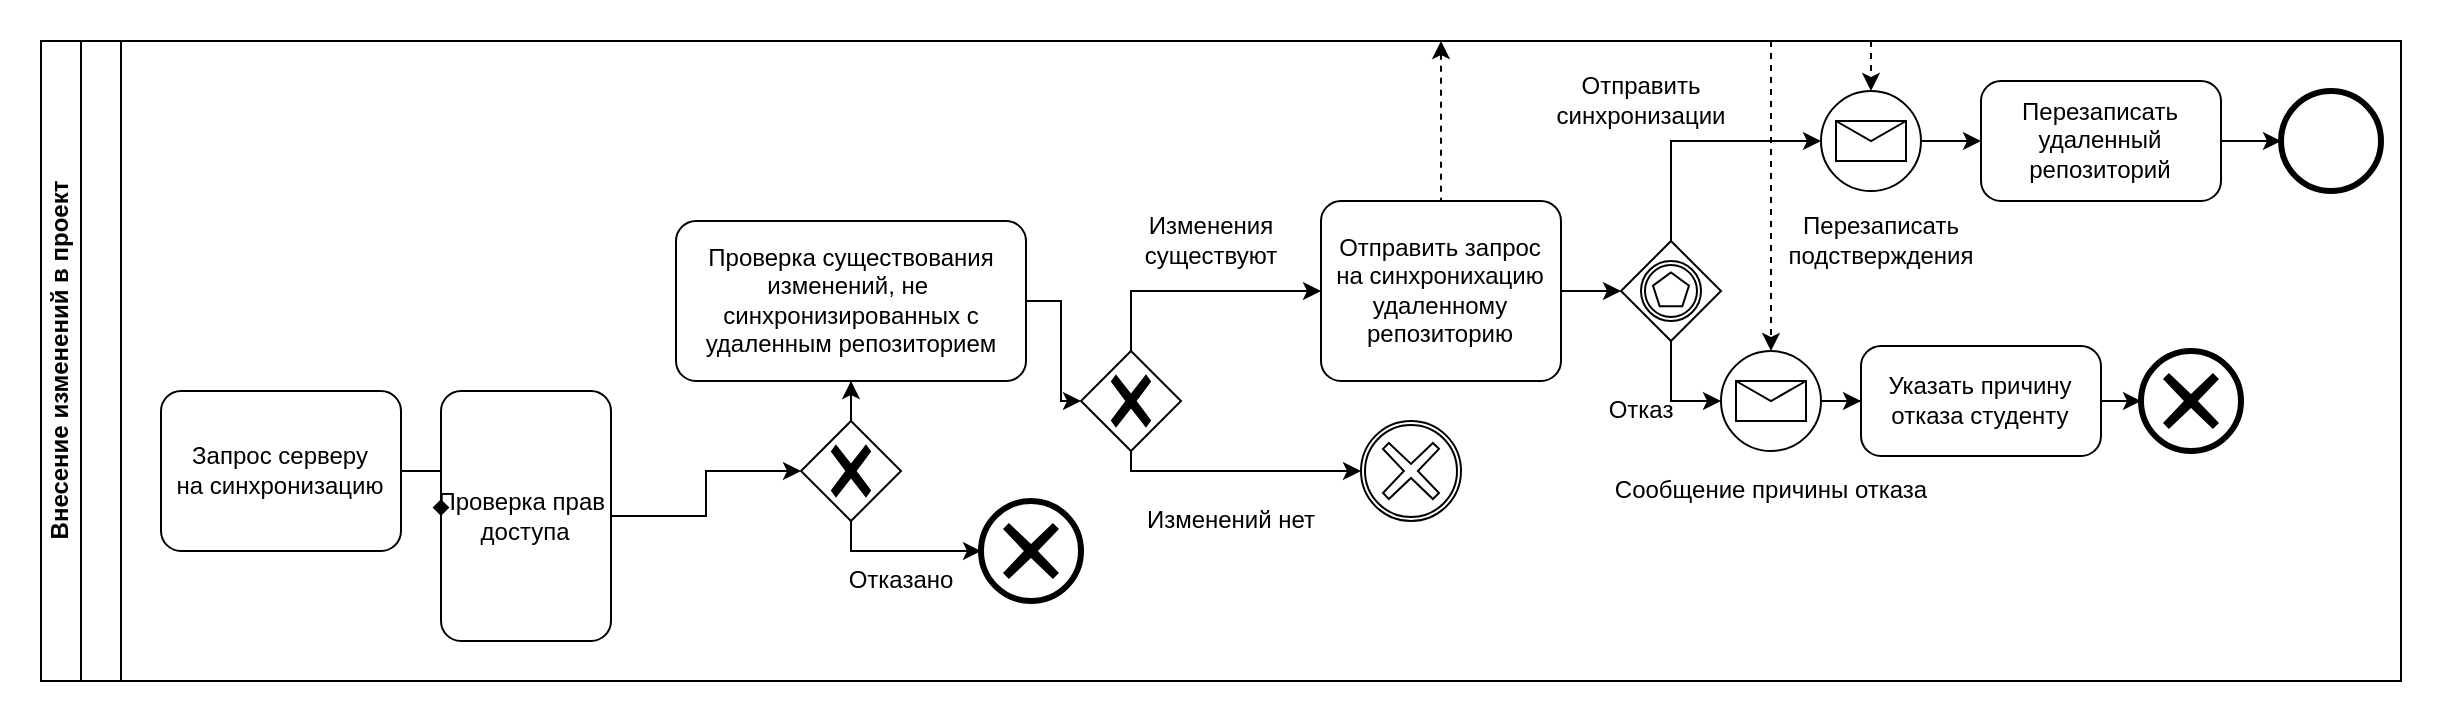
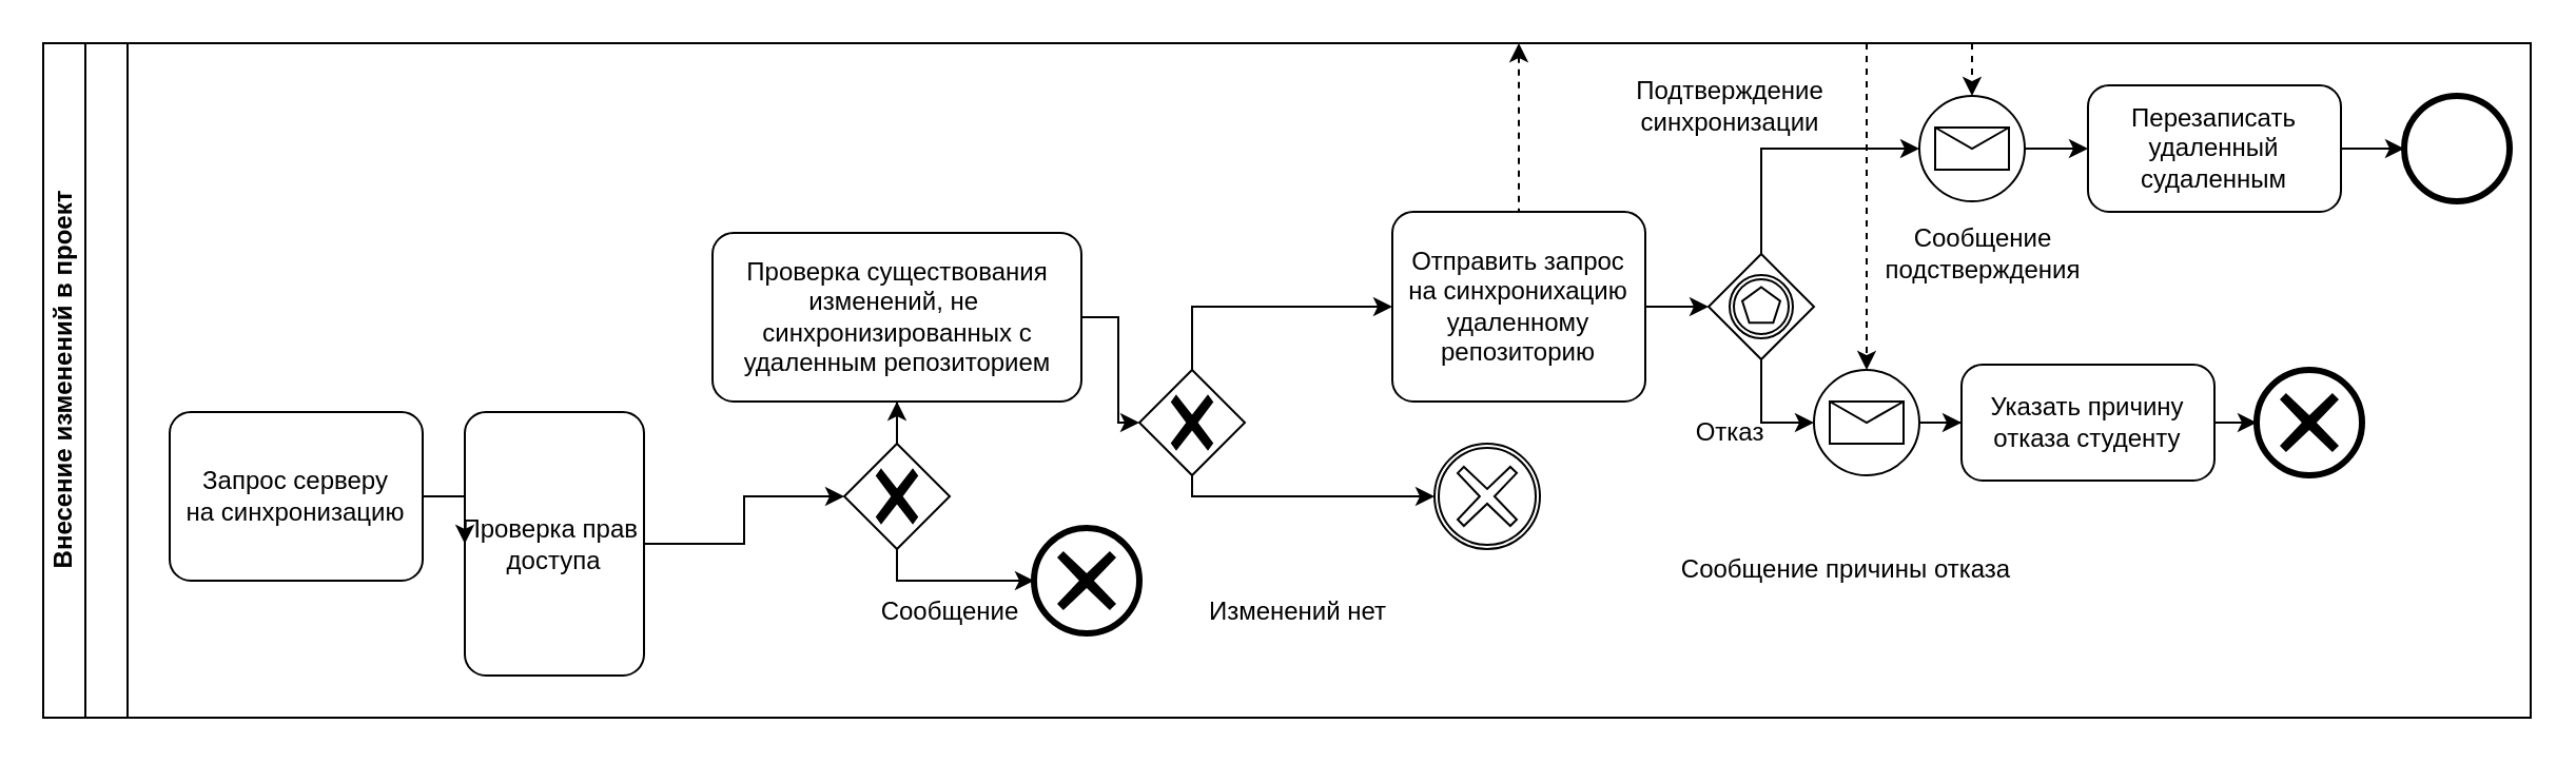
  <mxCell id="0" />
  <mxCell id="1" parent="0" />
  <mxCell id="2" value="Внесение изменений в проект" style="swimlane;html=1;childLayout=stackLayout;resizeParent=1;resizeParentMax=0;horizontal=0;startSize=20;horizontalStack=0;whiteSpace=wrap;" parent="1" vertex="1"><mxGeometry x="20" y="20" width="1180" height="320" as="geometry" /></mxCell>
  <mxCell id="3" value="" style="swimlane;html=1;startSize=20;horizontal=0;" parent="2" vertex="1"><mxGeometry x="20" width="1160" height="320" as="geometry" /></mxCell>
  <mxCell id="4" value="" style="points=[[0.25,0.25,0],[0.5,0,0],[0.75,0.25,0],[1,0.5,0],[0.75,0.75,0],[0.5,1,0],[0.25,0.75,0],[0,0.5,0]];shape=mxgraph.bpmn.gateway2;html=1;verticalLabelPosition=bottom;labelBackgroundColor=#ffffff;verticalAlign=top;align=center;perimeter=rhombusPerimeter;outlineConnect=0;outline=none;symbol=none;gwType=exclusive;" parent="3" vertex="1"><mxGeometry x="360" y="190" width="50" height="50" as="geometry" /></mxCell>
  <mxCell id="5" value="" style="points=[[0.145,0.145,0],[0.5,0,0],[0.855,0.145,0],[1,0.5,0],[0.855,0.855,0],[0.5,1,0],[0.145,0.855,0],[0,0.5,0]];shape=mxgraph.bpmn.event;html=1;verticalLabelPosition=bottom;labelBackgroundColor=#ffffff;verticalAlign=top;align=center;perimeter=ellipsePerimeter;outlineConnect=0;aspect=fixed;outline=end;symbol=cancel;" parent="3" vertex="1"><mxGeometry x="450" y="230" width="50" height="50" as="geometry" /></mxCell>
  <mxCell id="6" style="edgeStyle=orthogonalEdgeStyle;rounded=0;orthogonalLoop=1;jettySize=auto;html=1;entryX=0;entryY=0.5;entryDx=0;entryDy=0;entryPerimeter=0;" parent="3" source="4" target="5" edge="1"><mxGeometry relative="1" as="geometry"><Array as="points"><mxPoint x="385" y="255" /></Array></mxGeometry></mxCell>
- <mxCell id="7" value="Отказано" style="text;html=1;align=center;verticalAlign=middle;resizable=0;points=[];autosize=1;strokeColor=none;fillColor=none;" parent="3" vertex="1"><mxGeometry x="370" y="255" width="80" height="30" as="geometry" /></mxCell>
+ <mxCell id="7" value="Сообщение" style="text;html=1;align=center;verticalAlign=middle;resizable=0;points=[];autosize=1;strokeColor=none;fillColor=none;" parent="3" vertex="1"><mxGeometry x="370" y="255" width="80" height="30" as="geometry" /></mxCell>
  <mxCell id="8" style="edgeStyle=orthogonalEdgeStyle;rounded=0;orthogonalLoop=1;jettySize=auto;html=1;entryX=0;entryY=0.5;entryDx=0;entryDy=0;entryPerimeter=0;" parent="3" source="9" target="21" edge="1"><mxGeometry relative="1" as="geometry"><mxPoint x="650" y="120" as="targetPoint" /><Array as="points"><mxPoint x="525" y="125" /></Array></mxGeometry></mxCell>
  <mxCell id="9" value="" style="points=[[0.25,0.25,0],[0.5,0,0],[0.75,0.25,0],[1,0.5,0],[0.75,0.75,0],[0.5,1,0],[0.25,0.75,0],[0,0.5,0]];shape=mxgraph.bpmn.gateway2;html=1;verticalLabelPosition=bottom;labelBackgroundColor=#ffffff;verticalAlign=top;align=center;perimeter=rhombusPerimeter;outlineConnect=0;outline=none;symbol=none;gwType=exclusive;" parent="3" vertex="1"><mxGeometry x="500" y="155" width="50" height="50" as="geometry" /></mxCell>
  <mxCell id="10" style="edgeStyle=orthogonalEdgeStyle;rounded=0;orthogonalLoop=1;jettySize=auto;html=1;" parent="3" source="9" edge="1"><mxGeometry relative="1" as="geometry"><mxPoint x="640" y="215" as="targetPoint" /><Array as="points"><mxPoint x="525" y="215" /></Array></mxGeometry></mxCell>
  <mxCell id="11" value="&lt;span style=&quot;text-wrap: nowrap;&quot;&gt;Запрос серверу&lt;/span&gt;&lt;br style=&quot;text-wrap: nowrap;&quot;&gt;&lt;span style=&quot;text-wrap: nowrap;&quot;&gt;на синхронизацию&lt;/span&gt;" style="points=[[0.25,0,0],[0.5,0,0],[0.75,0,0],[1,0.25,0],[1,0.5,0],[1,0.75,0],[0.75,1,0],[0.5,1,0],[0.25,1,0],[0,0.75,0],[0,0.5,0],[0,0.25,0]];shape=mxgraph.bpmn.task;whiteSpace=wrap;rectStyle=rounded;size=10;html=1;container=1;expand=0;collapsible=0;taskMarker=abstract;" parent="3" vertex="1"><mxGeometry x="40" y="175" width="120" height="80" as="geometry" /></mxCell>
  <mxCell id="12" value="&lt;span style=&quot;text-wrap: nowrap;&quot;&gt;Проверка прав&amp;nbsp;&lt;/span&gt;&lt;div&gt;&lt;span style=&quot;text-wrap: nowrap;&quot;&gt;доступа&lt;/span&gt;&lt;/div&gt;" style="points=[[0.25,0,0],[0.5,0,0],[0.75,0,0],[1,0.25,0],[1,0.5,0],[1,0.75,0],[0.75,1,0],[0.5,1,0],[0.25,1,0],[0,0.75,0],[0,0.5,0],[0,0.25,0]];shape=mxgraph.bpmn.task;whiteSpace=wrap;rectStyle=rounded;size=10;html=1;container=1;expand=0;collapsible=0;taskMarker=abstract;" parent="3" vertex="1"><mxGeometry x="180" y="175" width="85" height="125" as="geometry" /></mxCell>
  <mxCell id="13" value="&lt;span style=&quot;text-wrap: nowrap;&quot;&gt;Проверка существования&lt;/span&gt;&lt;div&gt;&lt;span style=&quot;background-color: initial; text-wrap: nowrap;&quot;&gt;изменений,&amp;nbsp;&lt;/span&gt;&lt;span style=&quot;background-color: initial; text-wrap: nowrap;&quot;&gt;не&amp;nbsp;&lt;/span&gt;&lt;div&gt;&lt;span style=&quot;text-wrap: nowrap;&quot;&gt;синхронизированных с&lt;/span&gt;&lt;br style=&quot;text-wrap: nowrap;&quot;&gt;&lt;span style=&quot;text-wrap: nowrap;&quot;&gt;удаленным репозиторием&lt;/span&gt;&lt;/div&gt;&lt;/div&gt;" style="points=[[0.25,0,0],[0.5,0,0],[0.75,0,0],[1,0.25,0],[1,0.5,0],[1,0.75,0],[0.75,1,0],[0.5,1,0],[0.25,1,0],[0,0.75,0],[0,0.5,0],[0,0.25,0]];shape=mxgraph.bpmn.task;whiteSpace=wrap;rectStyle=rounded;size=10;html=1;container=1;expand=0;collapsible=0;taskMarker=abstract;" parent="3" vertex="1"><mxGeometry x="297.5" y="90" width="175" height="80" as="geometry" /></mxCell>
  <mxCell id="14" style="edgeStyle=orthogonalEdgeStyle;rounded=0;orthogonalLoop=1;jettySize=auto;html=1;entryX=0;entryY=0.5;entryDx=0;entryDy=0;entryPerimeter=0;" parent="3" source="12" target="4" edge="1"><mxGeometry relative="1" as="geometry" /></mxCell>
  <mxCell id="15" style="edgeStyle=orthogonalEdgeStyle;rounded=0;orthogonalLoop=1;jettySize=auto;html=1;entryX=0.5;entryY=1;entryDx=0;entryDy=0;entryPerimeter=0;" parent="3" source="4" target="13" edge="1"><mxGeometry relative="1" as="geometry" /></mxCell>
  <mxCell id="16" style="edgeStyle=orthogonalEdgeStyle;rounded=0;orthogonalLoop=1;jettySize=auto;html=1;entryX=0;entryY=0.5;entryDx=0;entryDy=0;entryPerimeter=0;" parent="3" source="13" target="9" edge="1"><mxGeometry relative="1" as="geometry"><Array as="points"><mxPoint x="490" y="130" /><mxPoint x="490" y="180" /></Array></mxGeometry></mxCell>
- <mxCell id="17" value="Изменения&lt;div&gt;существуют&lt;/div&gt;" style="text;html=1;align=center;verticalAlign=middle;resizable=0;points=[];autosize=1;strokeColor=none;fillColor=none;" parent="3" vertex="1"><mxGeometry x="520" y="80" width="90" height="40" as="geometry" /></mxCell>
- <mxCell id="18" value="Изменений нет" style="text;html=1;align=center;verticalAlign=middle;resizable=0;points=[];autosize=1;strokeColor=none;fillColor=none;" parent="3" vertex="1"><mxGeometry x="520" y="225" width="110" height="30" as="geometry" /></mxCell>
- <mxCell id="19" style="edgeStyle=orthogonalEdgeStyle;rounded=0;orthogonalLoop=1;jettySize=auto;html=1;entryX=0;entryY=0.5;entryDx=0;entryDy=0;entryPerimeter=0;endArrow=diamond;" parent="3" source="11" target="12" edge="1"><mxGeometry relative="1" as="geometry" /></mxCell>
+ <mxCell id="18" value="Изменений нет" style="text;html=1;align=center;verticalAlign=middle;resizable=0;points=[];autosize=1;strokeColor=none;fillColor=none;" parent="3" vertex="1"><mxGeometry x="520" y="255" width="110" height="30" as="geometry" /></mxCell>
+ <mxCell id="19" style="edgeStyle=orthogonalEdgeStyle;rounded=0;orthogonalLoop=1;jettySize=auto;html=1;entryX=0;entryY=0.5;entryDx=0;entryDy=0;entryPerimeter=0;" parent="3" source="11" target="12" edge="1"><mxGeometry relative="1" as="geometry" /></mxCell>
  <mxCell id="20" value="" style="points=[[0.145,0.145,0],[0.5,0,0],[0.855,0.145,0],[1,0.5,0],[0.855,0.855,0],[0.5,1,0],[0.145,0.855,0],[0,0.5,0]];shape=mxgraph.bpmn.event;html=1;verticalLabelPosition=bottom;labelBackgroundColor=#ffffff;verticalAlign=top;align=center;perimeter=ellipsePerimeter;outlineConnect=0;aspect=fixed;outline=boundInt;symbol=cancel;" parent="3" vertex="1"><mxGeometry x="640" y="190" width="50" height="50" as="geometry" /></mxCell>
  <mxCell id="21" value="&lt;span style=&quot;text-wrap: nowrap;&quot;&gt;Отправить запрос&lt;/span&gt;&lt;div&gt;&lt;span style=&quot;text-wrap: nowrap;&quot;&gt;на синхронихацию&lt;/span&gt;&lt;/div&gt;&lt;div&gt;&lt;span style=&quot;text-wrap: nowrap;&quot;&gt;удаленному&lt;/span&gt;&lt;/div&gt;&lt;div&gt;&lt;span style=&quot;text-wrap: nowrap;&quot;&gt;репозиторию&lt;/span&gt;&lt;/div&gt;" style="points=[[0.25,0,0],[0.5,0,0],[0.75,0,0],[1,0.25,0],[1,0.5,0],[1,0.75,0],[0.75,1,0],[0.5,1,0],[0.25,1,0],[0,0.75,0],[0,0.5,0],[0,0.25,0]];shape=mxgraph.bpmn.task;whiteSpace=wrap;rectStyle=rounded;size=10;html=1;container=1;expand=0;collapsible=0;taskMarker=abstract;" parent="3" vertex="1"><mxGeometry x="620" y="80" width="120" height="90" as="geometry" /></mxCell>
  <mxCell id="22" value="" style="endArrow=none;dashed=1;html=1;rounded=0;entryX=0.5;entryY=0;entryDx=0;entryDy=0;entryPerimeter=0;startArrow=classic;startFill=1;" parent="3" target="21" edge="1"><mxGeometry width="50" height="50" relative="1" as="geometry"><mxPoint x="680" as="sourcePoint" /><mxPoint x="480" y="210" as="targetPoint" /></mxGeometry></mxCell>
  <mxCell id="23" style="edgeStyle=orthogonalEdgeStyle;rounded=0;orthogonalLoop=1;jettySize=auto;html=1;entryX=0;entryY=0.5;entryDx=0;entryDy=0;entryPerimeter=0;" parent="3" source="21" edge="1"><mxGeometry relative="1" as="geometry"><mxPoint x="770" y="125" as="targetPoint" /></mxGeometry></mxCell>
  <mxCell id="24" value="" style="points=[[0.25,0.25,0],[0.5,0,0],[0.75,0.25,0],[1,0.5,0],[0.75,0.75,0],[0.5,1,0],[0.25,0.75,0],[0,0.5,0]];shape=mxgraph.bpmn.gateway2;html=1;verticalLabelPosition=bottom;labelBackgroundColor=#ffffff;verticalAlign=top;align=center;perimeter=rhombusPerimeter;outlineConnect=0;outline=boundInt;symbol=multiple;" parent="3" vertex="1"><mxGeometry x="770" y="100" width="50" height="50" as="geometry" /></mxCell>
  <mxCell id="25" value="Отказ" style="text;html=1;align=center;verticalAlign=middle;resizable=0;points=[];autosize=1;strokeColor=none;fillColor=none;" parent="3" vertex="1"><mxGeometry x="750" y="170" width="60" height="30" as="geometry" /></mxCell>
  <mxCell id="26" value="" style="points=[[0.145,0.145,0],[0.5,0,0],[0.855,0.145,0],[1,0.5,0],[0.855,0.855,0],[0.5,1,0],[0.145,0.855,0],[0,0.5,0]];shape=mxgraph.bpmn.event;html=1;verticalLabelPosition=bottom;labelBackgroundColor=#ffffff;verticalAlign=top;align=center;perimeter=ellipsePerimeter;outlineConnect=0;aspect=fixed;outline=standard;symbol=message;" parent="3" vertex="1"><mxGeometry x="820" y="155" width="50" height="50" as="geometry" /></mxCell>
  <mxCell id="27" value="" style="edgeStyle=orthogonalEdgeStyle;rounded=0;orthogonalLoop=1;jettySize=auto;html=1;entryX=0;entryY=0.5;entryDx=0;entryDy=0;entryPerimeter=0;" parent="3" source="24" target="26" edge="1"><mxGeometry relative="1" as="geometry"><mxPoint x="1060" y="260" as="targetPoint" /><mxPoint x="985" y="230" as="sourcePoint" /><Array as="points" /></mxGeometry></mxCell>
- <mxCell id="28" value="Сообщение причины отказа" style="text;html=1;align=center;verticalAlign=middle;resizable=0;points=[];autosize=1;strokeColor=none;fillColor=none;" parent="3" vertex="1"><mxGeometry x="755" y="210" width="180" height="30" as="geometry" /></mxCell>
- <mxCell id="29" value="&lt;span style=&quot;text-wrap: nowrap;&quot;&gt;Перезаписать&lt;/span&gt;&lt;div&gt;&lt;span style=&quot;text-wrap: nowrap;&quot;&gt;удаленный&lt;/span&gt;&lt;/div&gt;&lt;div&gt;&lt;span style=&quot;text-wrap: nowrap;&quot;&gt;репозиторий&lt;/span&gt;&lt;/div&gt;" style="points=[[0.25,0,0],[0.5,0,0],[0.75,0,0],[1,0.25,0],[1,0.5,0],[1,0.75,0],[0.75,1,0],[0.5,1,0],[0.25,1,0],[0,0.75,0],[0,0.5,0],[0,0.25,0]];shape=mxgraph.bpmn.task;whiteSpace=wrap;rectStyle=rounded;size=10;html=1;container=1;expand=0;collapsible=0;taskMarker=abstract;" parent="3" vertex="1"><mxGeometry x="950" y="20" width="120" height="60" as="geometry" /></mxCell>
+ <mxCell id="28" value="Сообщение причины отказа" style="text;html=1;align=center;verticalAlign=middle;resizable=0;points=[];autosize=1;strokeColor=none;fillColor=none;" parent="3" vertex="1"><mxGeometry x="745" y="235" width="180" height="30" as="geometry" /></mxCell>
+ <mxCell id="29" value="&lt;span style=&quot;text-wrap: nowrap;&quot;&gt;Перезаписать&lt;/span&gt;&lt;div&gt;&lt;span style=&quot;text-wrap: nowrap;&quot;&gt;удаленный&lt;/span&gt;&lt;/div&gt;&lt;div&gt;&lt;span style=&quot;text-wrap: nowrap;&quot;&gt;судаленным&lt;/span&gt;&lt;/div&gt;" style="points=[[0.25,0,0],[0.5,0,0],[0.75,0,0],[1,0.25,0],[1,0.5,0],[1,0.75,0],[0.75,1,0],[0.5,1,0],[0.25,1,0],[0,0.75,0],[0,0.5,0],[0,0.25,0]];shape=mxgraph.bpmn.task;whiteSpace=wrap;rectStyle=rounded;size=10;html=1;container=1;expand=0;collapsible=0;taskMarker=abstract;" parent="3" vertex="1"><mxGeometry x="950" y="20" width="120" height="60" as="geometry" /></mxCell>
  <mxCell id="30" value="&lt;span style=&quot;text-wrap: nowrap;&quot;&gt;Указать причину&lt;/span&gt;&lt;div&gt;&lt;span style=&quot;text-wrap: nowrap;&quot;&gt;отказа студенту&lt;/span&gt;&lt;/div&gt;" style="points=[[0.25,0,0],[0.5,0,0],[0.75,0,0],[1,0.25,0],[1,0.5,0],[1,0.75,0],[0.75,1,0],[0.5,1,0],[0.25,1,0],[0,0.75,0],[0,0.5,0],[0,0.25,0]];shape=mxgraph.bpmn.task;whiteSpace=wrap;rectStyle=rounded;size=10;html=1;container=1;expand=0;collapsible=0;taskMarker=abstract;" parent="3" vertex="1"><mxGeometry x="890" y="152.5" width="120" height="55" as="geometry" /></mxCell>
  <mxCell id="31" style="edgeStyle=orthogonalEdgeStyle;rounded=0;orthogonalLoop=1;jettySize=auto;html=1;entryX=0;entryY=0.5;entryDx=0;entryDy=0;entryPerimeter=0;" parent="3" source="26" target="30" edge="1"><mxGeometry relative="1" as="geometry" /></mxCell>
  <mxCell id="32" value="" style="points=[[0.145,0.145,0],[0.5,0,0],[0.855,0.145,0],[1,0.5,0],[0.855,0.855,0],[0.5,1,0],[0.145,0.855,0],[0,0.5,0]];shape=mxgraph.bpmn.event;html=1;verticalLabelPosition=bottom;labelBackgroundColor=#ffffff;verticalAlign=top;align=center;perimeter=ellipsePerimeter;outlineConnect=0;aspect=fixed;outline=end;symbol=cancel;" parent="3" vertex="1"><mxGeometry x="1030" y="155" width="50" height="50" as="geometry" /></mxCell>
  <mxCell id="33" style="edgeStyle=orthogonalEdgeStyle;rounded=0;orthogonalLoop=1;jettySize=auto;html=1;entryX=0;entryY=0.5;entryDx=0;entryDy=0;entryPerimeter=0;" parent="3" source="30" target="32" edge="1"><mxGeometry relative="1" as="geometry" /></mxCell>
  <mxCell id="34" value="" style="points=[[0.145,0.145,0],[0.5,0,0],[0.855,0.145,0],[1,0.5,0],[0.855,0.855,0],[0.5,1,0],[0.145,0.855,0],[0,0.5,0]];shape=mxgraph.bpmn.event;html=1;verticalLabelPosition=bottom;labelBackgroundColor=#ffffff;verticalAlign=top;align=center;perimeter=ellipsePerimeter;outlineConnect=0;aspect=fixed;outline=standard;symbol=message;" parent="3" vertex="1"><mxGeometry x="870" y="25" width="50" height="50" as="geometry" /></mxCell>
- <mxCell id="35" value="Перезаписать&lt;div&gt;подстверждения&lt;/div&gt;" style="text;html=1;align=center;verticalAlign=middle;resizable=0;points=[];autosize=1;strokeColor=none;fillColor=none;" parent="3" vertex="1"><mxGeometry x="840" y="80" width="120" height="40" as="geometry" /></mxCell>
+ <mxCell id="35" value="Сообщение&lt;div&gt;подстверждения&lt;/div&gt;" style="text;html=1;align=center;verticalAlign=middle;resizable=0;points=[];autosize=1;strokeColor=none;fillColor=none;" parent="3" vertex="1"><mxGeometry x="840" y="80" width="120" height="40" as="geometry" /></mxCell>
  <mxCell id="36" style="edgeStyle=orthogonalEdgeStyle;rounded=0;orthogonalLoop=1;jettySize=auto;html=1;entryX=0;entryY=0.5;entryDx=0;entryDy=0;entryPerimeter=0;" parent="3" source="24" target="34" edge="1"><mxGeometry relative="1" as="geometry"><Array as="points"><mxPoint x="795" y="50" /></Array></mxGeometry></mxCell>
  <mxCell id="37" style="edgeStyle=orthogonalEdgeStyle;rounded=0;orthogonalLoop=1;jettySize=auto;html=1;entryX=0;entryY=0.5;entryDx=0;entryDy=0;entryPerimeter=0;" parent="3" source="34" target="29" edge="1"><mxGeometry relative="1" as="geometry" /></mxCell>
  <mxCell id="38" value="" style="points=[[0.145,0.145,0],[0.5,0,0],[0.855,0.145,0],[1,0.5,0],[0.855,0.855,0],[0.5,1,0],[0.145,0.855,0],[0,0.5,0]];shape=mxgraph.bpmn.event;html=1;verticalLabelPosition=bottom;labelBackgroundColor=#ffffff;verticalAlign=top;align=center;perimeter=ellipsePerimeter;outlineConnect=0;aspect=fixed;outline=end;symbol=terminate2;" parent="3" vertex="1"><mxGeometry x="1100" y="25" width="50" height="50" as="geometry" /></mxCell>
  <mxCell id="39" style="edgeStyle=orthogonalEdgeStyle;rounded=0;orthogonalLoop=1;jettySize=auto;html=1;entryX=0;entryY=0.5;entryDx=0;entryDy=0;entryPerimeter=0;" parent="3" source="29" target="38" edge="1"><mxGeometry relative="1" as="geometry" /></mxCell>
- <mxCell id="40" value="Отправить&lt;div&gt;синхронизации&lt;/div&gt;" style="text;html=1;align=center;verticalAlign=middle;resizable=0;points=[];autosize=1;strokeColor=none;fillColor=none;" parent="3" vertex="1"><mxGeometry x="725" y="10" width="110" height="40" as="geometry" /></mxCell>
+ <mxCell id="40" value="Подтверждение&lt;div&gt;синхронизации&lt;/div&gt;" style="text;html=1;align=center;verticalAlign=middle;resizable=0;points=[];autosize=1;strokeColor=none;fillColor=none;" parent="3" vertex="1"><mxGeometry x="725" y="10" width="110" height="40" as="geometry" /></mxCell>
  <mxCell id="41" value="" style="endArrow=classic;dashed=1;html=1;rounded=0;entryX=0.5;entryY=0;entryDx=0;entryDy=0;entryPerimeter=0;endFill=1;" parent="3" target="26" edge="1"><mxGeometry width="50" height="50" relative="1" as="geometry"><mxPoint x="845" as="sourcePoint" /><mxPoint x="600" y="210" as="targetPoint" /></mxGeometry></mxCell>
  <mxCell id="42" value="" style="endArrow=classic;dashed=1;html=1;rounded=0;entryX=0.5;entryY=0;entryDx=0;entryDy=0;entryPerimeter=0;endFill=1;" parent="3" target="34" edge="1"><mxGeometry width="50" height="50" relative="1" as="geometry"><mxPoint x="895" as="sourcePoint" /><mxPoint x="855" y="165" as="targetPoint" /></mxGeometry></mxCell>
